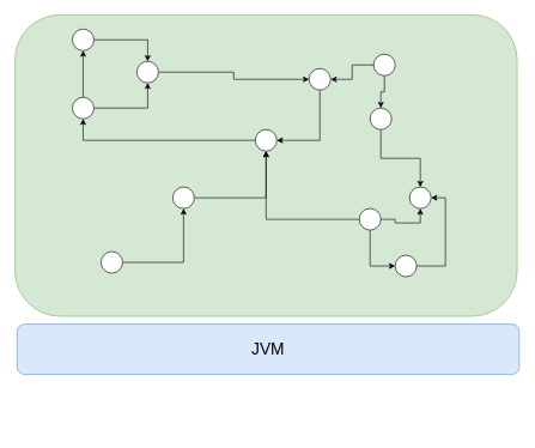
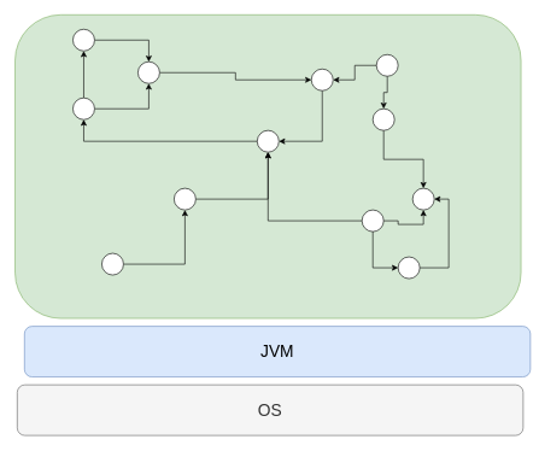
  <mxCell id="0" />
  <mxCell id="1" parent="0" />
  <mxCell id="2" value="" style="rounded=1;whiteSpace=wrap;html=1;fillColor=#d5e8d4;strokeColor=#82b366;" vertex="1" parent="1"><mxGeometry x="20" y="20" width="700" height="420" as="geometry" /></mxCell>
- <mxCell id="3" value="&lt;font style=&quot;font-size: 23px&quot;&gt;JVM&lt;/font&gt;" style="rounded=1;whiteSpace=wrap;html=1;fillColor=#dae8fc;strokeColor=#6c8ebf;" vertex="1" parent="1"><mxGeometry x="23" y="451" width="700" height="70" as="geometry" /></mxCell>
+ <mxCell id="3" value="&lt;font style=&quot;font-size: 23px&quot;&gt;JVM&lt;/font&gt;" style="rounded=1;whiteSpace=wrap;html=1;fillColor=#dae8fc;strokeColor=#6c8ebf;" vertex="1" parent="1"><mxGeometry x="33" y="451" width="700" height="70" as="geometry" /></mxCell>
+ <mxCell id="4" value="&lt;font style=&quot;font-size: 23px&quot;&gt;OS&lt;/font&gt;" style="rounded=1;whiteSpace=wrap;html=1;fillColor=#f5f5f5;strokeColor=#666666;fontColor=#333333;" vertex="1" parent="1"><mxGeometry x="23" y="532" width="700" height="70" as="geometry" /></mxCell>
  <mxCell id="5" style="edgeStyle=orthogonalEdgeStyle;rounded=0;orthogonalLoop=1;jettySize=auto;html=1;exitX=1;exitY=0.5;exitDx=0;exitDy=0;entryX=0.5;entryY=0;entryDx=0;entryDy=0;" edge="1" parent="1" source="6" target="10"><mxGeometry relative="1" as="geometry" /></mxCell>
  <mxCell id="6" value="" style="ellipse;whiteSpace=wrap;html=1;aspect=fixed;" vertex="1" parent="1"><mxGeometry x="100" y="40" width="30" height="30" as="geometry" /></mxCell>
  <mxCell id="7" style="edgeStyle=orthogonalEdgeStyle;rounded=0;orthogonalLoop=1;jettySize=auto;html=1;exitX=1;exitY=0.5;exitDx=0;exitDy=0;entryX=1;entryY=0.5;entryDx=0;entryDy=0;" edge="1" parent="1" source="8" target="18"><mxGeometry relative="1" as="geometry" /></mxCell>
  <mxCell id="8" value="" style="ellipse;whiteSpace=wrap;html=1;aspect=fixed;" vertex="1" parent="1"><mxGeometry x="550" y="355" width="30" height="30" as="geometry" /></mxCell>
  <mxCell id="9" style="edgeStyle=orthogonalEdgeStyle;rounded=0;orthogonalLoop=1;jettySize=auto;html=1;exitX=1;exitY=0.5;exitDx=0;exitDy=0;entryX=0;entryY=0.5;entryDx=0;entryDy=0;" edge="1" parent="1" source="10" target="27"><mxGeometry relative="1" as="geometry" /></mxCell>
  <mxCell id="10" value="" style="ellipse;whiteSpace=wrap;html=1;aspect=fixed;" vertex="1" parent="1"><mxGeometry x="190" y="85" width="30" height="30" as="geometry" /></mxCell>
  <mxCell id="11" style="edgeStyle=orthogonalEdgeStyle;rounded=0;orthogonalLoop=1;jettySize=auto;html=1;exitX=1;exitY=0.5;exitDx=0;exitDy=0;entryX=0.5;entryY=1;entryDx=0;entryDy=0;" edge="1" parent="1" source="13" target="10"><mxGeometry relative="1" as="geometry" /></mxCell>
  <mxCell id="12" style="edgeStyle=orthogonalEdgeStyle;rounded=0;orthogonalLoop=1;jettySize=auto;html=1;exitX=0.5;exitY=0;exitDx=0;exitDy=0;entryX=0.5;entryY=1;entryDx=0;entryDy=0;" edge="1" parent="1" source="13" target="6"><mxGeometry relative="1" as="geometry" /></mxCell>
  <mxCell id="13" value="" style="ellipse;whiteSpace=wrap;html=1;aspect=fixed;" vertex="1" parent="1"><mxGeometry x="100" y="135" width="30" height="30" as="geometry" /></mxCell>
  <mxCell id="14" style="edgeStyle=orthogonalEdgeStyle;rounded=0;orthogonalLoop=1;jettySize=auto;html=1;exitX=0;exitY=0.5;exitDx=0;exitDy=0;entryX=0.5;entryY=1;entryDx=0;entryDy=0;" edge="1" parent="1" source="17" target="29"><mxGeometry relative="1" as="geometry" /></mxCell>
  <mxCell id="15" style="edgeStyle=orthogonalEdgeStyle;rounded=0;orthogonalLoop=1;jettySize=auto;html=1;exitX=1;exitY=0.5;exitDx=0;exitDy=0;entryX=0.5;entryY=1;entryDx=0;entryDy=0;" edge="1" parent="1" source="17" target="18"><mxGeometry relative="1" as="geometry" /></mxCell>
  <mxCell id="16" style="edgeStyle=orthogonalEdgeStyle;rounded=0;orthogonalLoop=1;jettySize=auto;html=1;exitX=0.5;exitY=1;exitDx=0;exitDy=0;entryX=0;entryY=0.5;entryDx=0;entryDy=0;" edge="1" parent="1" source="17" target="8"><mxGeometry relative="1" as="geometry" /></mxCell>
  <mxCell id="17" value="" style="ellipse;whiteSpace=wrap;html=1;aspect=fixed;" vertex="1" parent="1"><mxGeometry x="500" y="290" width="30" height="30" as="geometry" /></mxCell>
  <mxCell id="18" value="" style="ellipse;whiteSpace=wrap;html=1;aspect=fixed;" vertex="1" parent="1"><mxGeometry x="570" y="260" width="30" height="30" as="geometry" /></mxCell>
  <mxCell id="19" style="edgeStyle=orthogonalEdgeStyle;rounded=0;orthogonalLoop=1;jettySize=auto;html=1;exitX=0;exitY=0.5;exitDx=0;exitDy=0;entryX=1;entryY=0.5;entryDx=0;entryDy=0;" edge="1" parent="1" source="21" target="27"><mxGeometry relative="1" as="geometry" /></mxCell>
  <mxCell id="20" style="edgeStyle=orthogonalEdgeStyle;rounded=0;orthogonalLoop=1;jettySize=auto;html=1;exitX=0.5;exitY=1;exitDx=0;exitDy=0;entryX=0.5;entryY=0;entryDx=0;entryDy=0;" edge="1" parent="1" source="21" target="25"><mxGeometry relative="1" as="geometry" /></mxCell>
  <mxCell id="21" value="" style="ellipse;whiteSpace=wrap;html=1;aspect=fixed;" vertex="1" parent="1"><mxGeometry x="520" y="75" width="30" height="30" as="geometry" /></mxCell>
  <mxCell id="22" style="edgeStyle=orthogonalEdgeStyle;rounded=0;orthogonalLoop=1;jettySize=auto;html=1;exitX=1;exitY=0.5;exitDx=0;exitDy=0;entryX=0.5;entryY=1;entryDx=0;entryDy=0;" edge="1" parent="1" source="23" target="31"><mxGeometry relative="1" as="geometry" /></mxCell>
  <mxCell id="23" value="" style="ellipse;whiteSpace=wrap;html=1;aspect=fixed;" vertex="1" parent="1"><mxGeometry x="140" y="350" width="30" height="30" as="geometry" /></mxCell>
  <mxCell id="24" style="edgeStyle=orthogonalEdgeStyle;rounded=0;orthogonalLoop=1;jettySize=auto;html=1;exitX=0.5;exitY=1;exitDx=0;exitDy=0;entryX=0.5;entryY=0;entryDx=0;entryDy=0;" edge="1" parent="1" source="25" target="18"><mxGeometry relative="1" as="geometry" /></mxCell>
  <mxCell id="25" value="" style="ellipse;whiteSpace=wrap;html=1;aspect=fixed;" vertex="1" parent="1"><mxGeometry x="515" y="150" width="30" height="30" as="geometry" /></mxCell>
  <mxCell id="26" style="edgeStyle=orthogonalEdgeStyle;rounded=0;orthogonalLoop=1;jettySize=auto;html=1;exitX=0.5;exitY=1;exitDx=0;exitDy=0;entryX=1;entryY=0.5;entryDx=0;entryDy=0;" edge="1" parent="1" source="27" target="29"><mxGeometry relative="1" as="geometry" /></mxCell>
  <mxCell id="27" value="" style="ellipse;whiteSpace=wrap;html=1;aspect=fixed;" vertex="1" parent="1"><mxGeometry x="430" y="95" width="30" height="30" as="geometry" /></mxCell>
  <mxCell id="28" style="edgeStyle=orthogonalEdgeStyle;rounded=0;orthogonalLoop=1;jettySize=auto;html=1;exitX=0;exitY=0.5;exitDx=0;exitDy=0;entryX=0.5;entryY=1;entryDx=0;entryDy=0;" edge="1" parent="1" source="29" target="13"><mxGeometry relative="1" as="geometry" /></mxCell>
  <mxCell id="29" value="" style="ellipse;whiteSpace=wrap;html=1;aspect=fixed;" vertex="1" parent="1"><mxGeometry x="355" y="180" width="30" height="30" as="geometry" /></mxCell>
  <mxCell id="30" style="edgeStyle=orthogonalEdgeStyle;rounded=0;orthogonalLoop=1;jettySize=auto;html=1;exitX=1;exitY=0.5;exitDx=0;exitDy=0;entryX=0.5;entryY=1;entryDx=0;entryDy=0;" edge="1" parent="1" source="31" target="29"><mxGeometry relative="1" as="geometry" /></mxCell>
  <mxCell id="31" value="" style="ellipse;whiteSpace=wrap;html=1;aspect=fixed;" vertex="1" parent="1"><mxGeometry x="240" y="260" width="30" height="30" as="geometry" /></mxCell>
